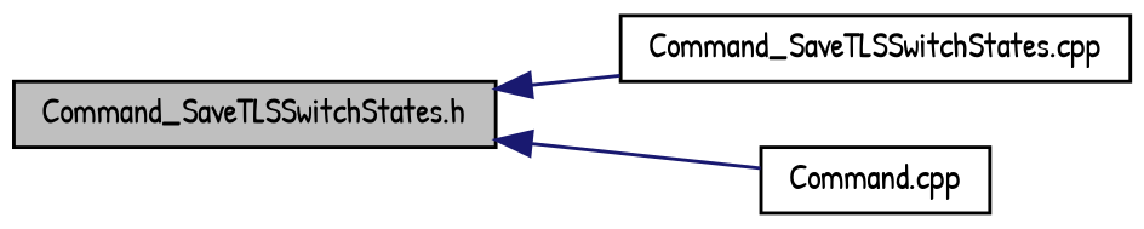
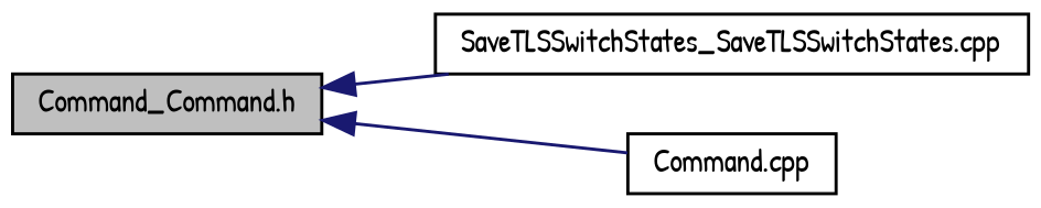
  digraph {
    fontname="Patrick Hand"
    rankdir=LR
    node [color=black fillcolor=white fontname="Patrick Hand" fontsize=10 shape=record style=filled]
    edge [color=midnightblue dir=back fontname="Patrick Hand" fontsize=10 labelfontname=Helvetica labelfontsize=10 style=solid]
-   n1 [fillcolor=grey75 fontcolor=black height=0.2 label="Command_SaveTLSSwitchStates.h" width=0.4]
-   n2 [height=0.2 label="Command_SaveTLSSwitchStates.cpp" width=0.4]
+   n1 [fillcolor=grey75 fontcolor=black height=0.2 label="Command_Command.h" width=0.4]
+   n2 [height=0.2 label="SaveTLSSwitchStates_SaveTLSSwitchStates.cpp" width=0.4]
    n3 [height=0.2 label="Command.cpp" width=0.4]
    n1 -> n2
    n1 -> n3
  }
